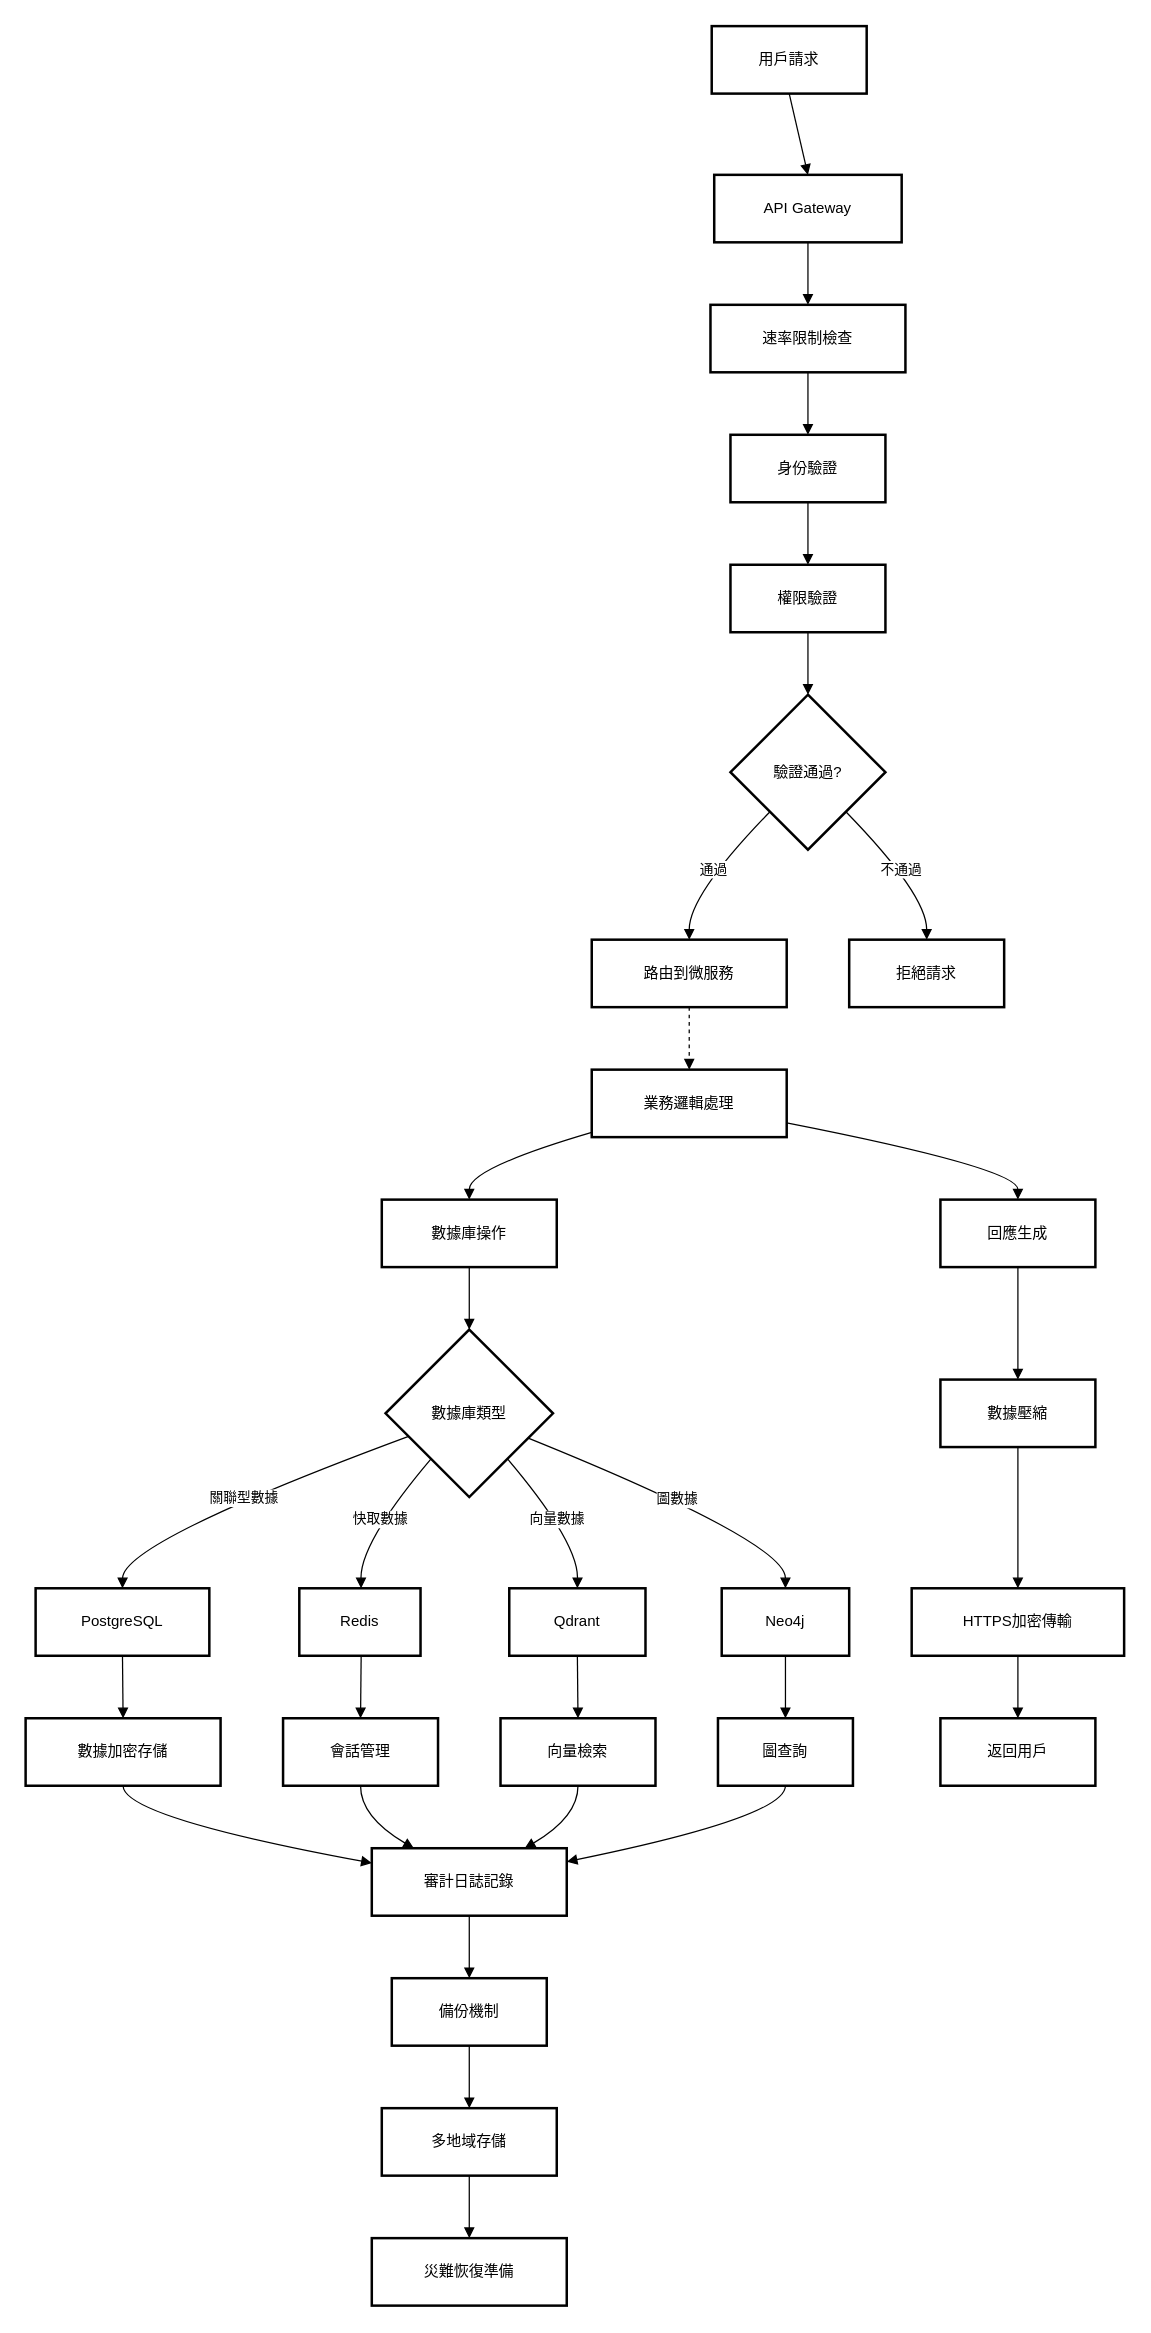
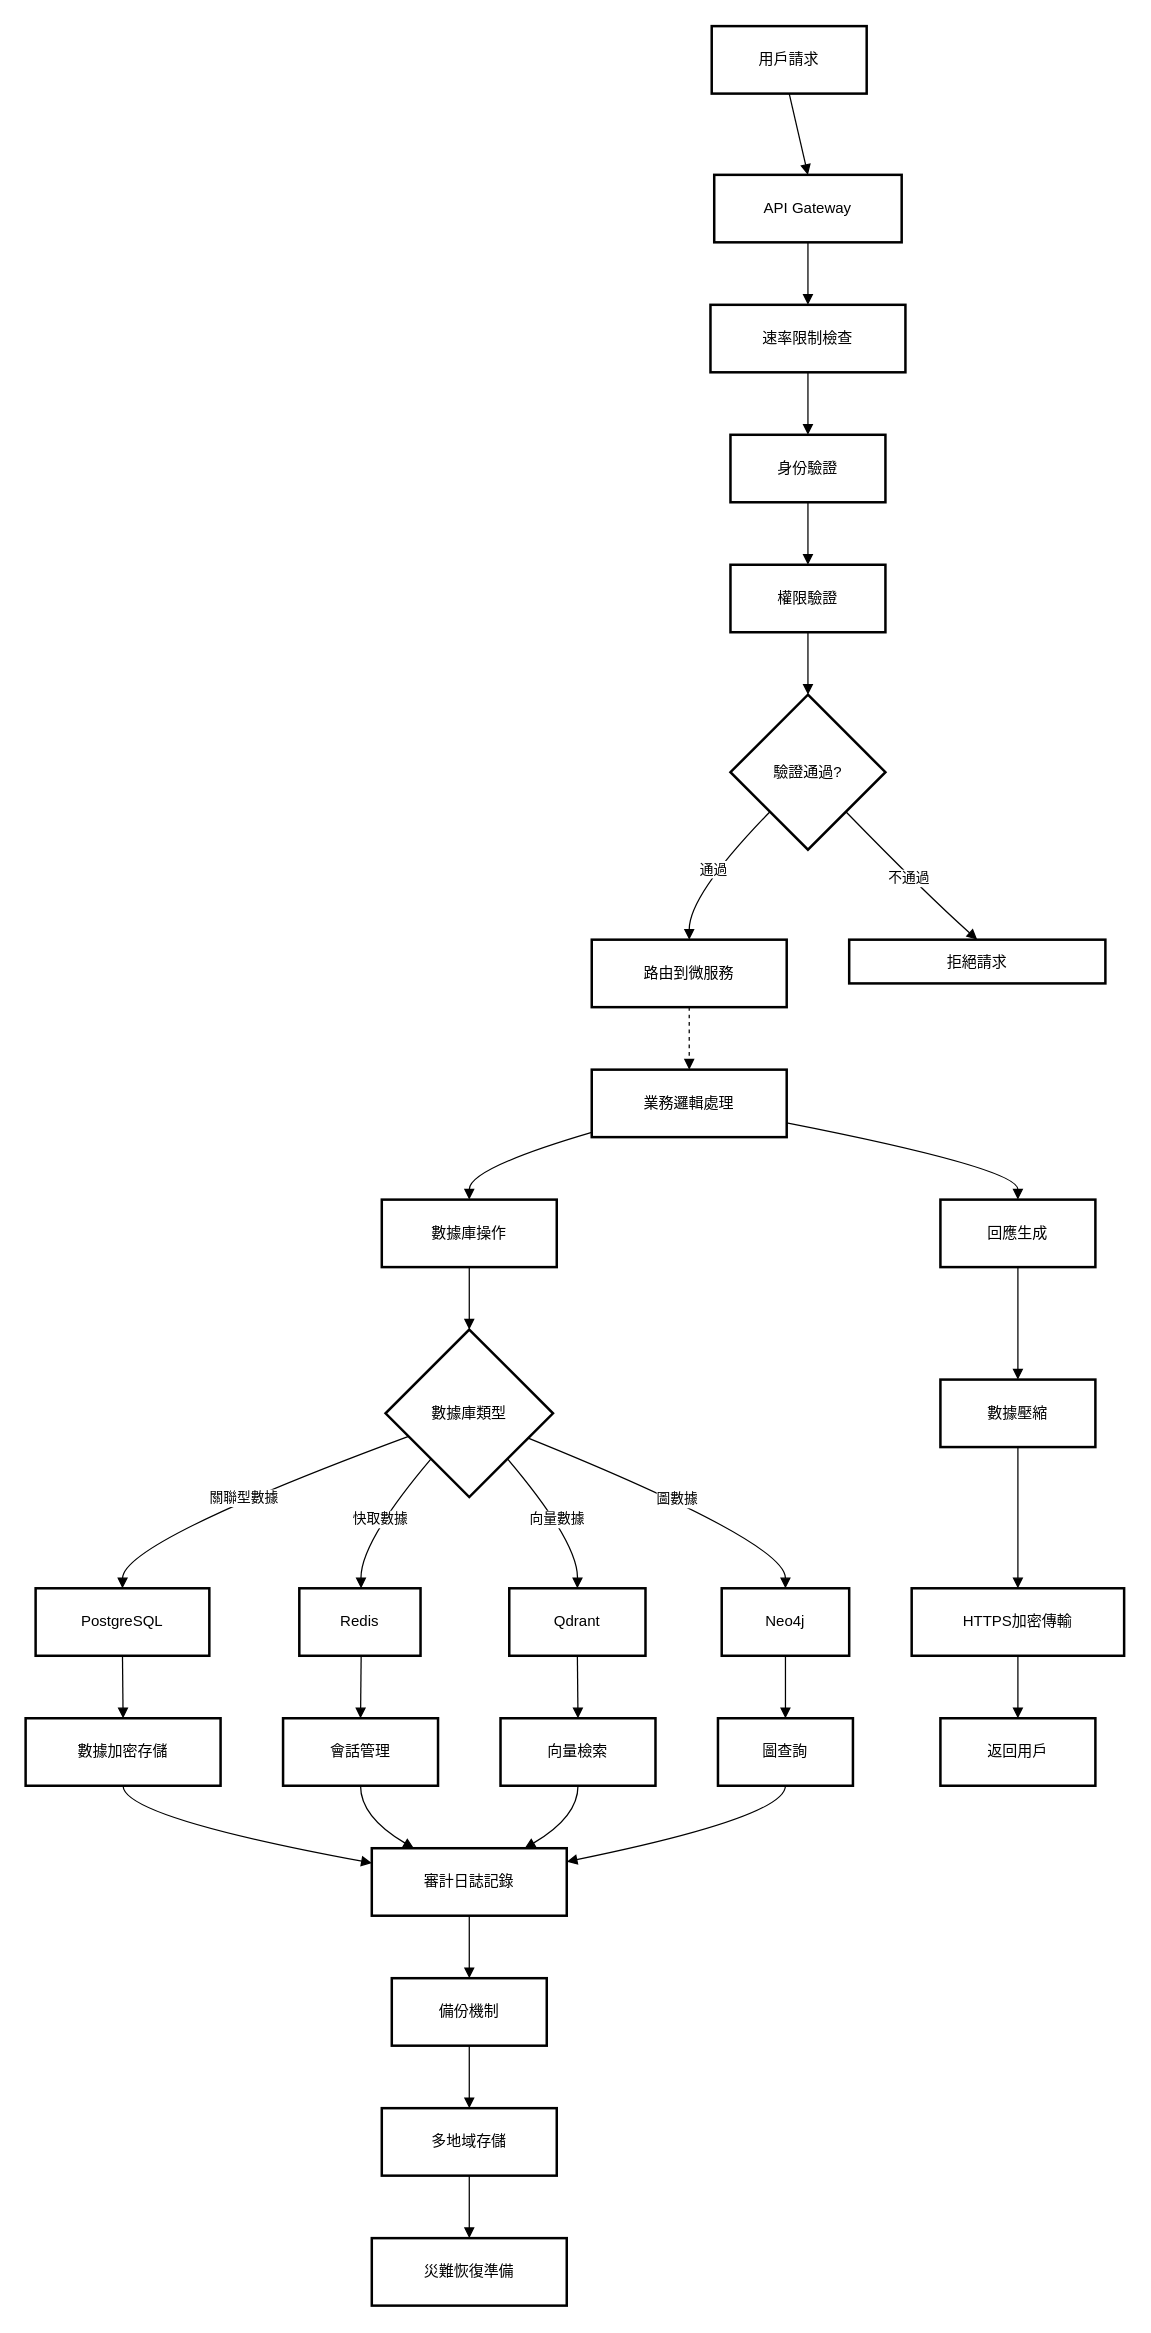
  <mxCell id="0" />
  <mxCell id="1" parent="0" />
  <mxCell id="2" value="用戶請求" style="whiteSpace=wrap;strokeWidth=2;" vertex="1" parent="1"><mxGeometry x="569" y="20" width="124" height="54" as="geometry" /></mxCell>
  <mxCell id="3" value="API Gateway" style="whiteSpace=wrap;strokeWidth=2;" vertex="1" parent="1"><mxGeometry x="571" y="139" width="150" height="54" as="geometry" /></mxCell>
  <mxCell id="4" value="速率限制檢查" style="whiteSpace=wrap;strokeWidth=2;" vertex="1" parent="1"><mxGeometry x="568" y="243" width="156" height="54" as="geometry" /></mxCell>
  <mxCell id="5" value="身份驗證" style="whiteSpace=wrap;strokeWidth=2;" vertex="1" parent="1"><mxGeometry x="584" y="347" width="124" height="54" as="geometry" /></mxCell>
  <mxCell id="6" value="權限驗證" style="whiteSpace=wrap;strokeWidth=2;" vertex="1" parent="1"><mxGeometry x="584" y="451" width="124" height="54" as="geometry" /></mxCell>
  <mxCell id="7" value="驗證通過?" style="rhombus;strokeWidth=2;whiteSpace=wrap;" vertex="1" parent="1"><mxGeometry x="584" y="555" width="124" height="124" as="geometry" /></mxCell>
  <mxCell id="8" value="路由到微服務" style="whiteSpace=wrap;strokeWidth=2;" vertex="1" parent="1"><mxGeometry x="473" y="751" width="156" height="54" as="geometry" /></mxCell>
- <mxCell id="9" value="拒絕請求" style="whiteSpace=wrap;strokeWidth=2;" vertex="1" parent="1"><mxGeometry x="679" y="751" width="124" height="54" as="geometry" /></mxCell>
+ <mxCell id="9" value="拒絕請求" style="whiteSpace=wrap;strokeWidth=2;" vertex="1" parent="1"><mxGeometry x="679" y="751" width="205" height="35" as="geometry" /></mxCell>
  <mxCell id="10" value="業務邏輯處理" style="whiteSpace=wrap;strokeWidth=2;" vertex="1" parent="1"><mxGeometry x="473" y="855" width="156" height="54" as="geometry" /></mxCell>
  <mxCell id="11" value="數據庫操作" style="whiteSpace=wrap;strokeWidth=2;" vertex="1" parent="1"><mxGeometry x="305" y="959" width="140" height="54" as="geometry" /></mxCell>
  <mxCell id="12" value="數據庫類型" style="rhombus;strokeWidth=2;whiteSpace=wrap;" vertex="1" parent="1"><mxGeometry x="308" y="1063" width="134" height="134" as="geometry" /></mxCell>
  <mxCell id="13" value="PostgreSQL" style="whiteSpace=wrap;strokeWidth=2;" vertex="1" parent="1"><mxGeometry x="28" y="1270" width="139" height="54" as="geometry" /></mxCell>
  <mxCell id="14" value="Redis" style="whiteSpace=wrap;strokeWidth=2;" vertex="1" parent="1"><mxGeometry x="239" y="1270" width="97" height="54" as="geometry" /></mxCell>
  <mxCell id="15" value="Qdrant" style="whiteSpace=wrap;strokeWidth=2;" vertex="1" parent="1"><mxGeometry x="407" y="1270" width="109" height="54" as="geometry" /></mxCell>
  <mxCell id="16" value="Neo4j" style="whiteSpace=wrap;strokeWidth=2;" vertex="1" parent="1"><mxGeometry x="577" y="1270" width="102" height="54" as="geometry" /></mxCell>
  <mxCell id="17" value="數據加密存儲" style="whiteSpace=wrap;strokeWidth=2;" vertex="1" parent="1"><mxGeometry x="20" y="1374" width="156" height="54" as="geometry" /></mxCell>
  <mxCell id="18" value="會話管理" style="whiteSpace=wrap;strokeWidth=2;" vertex="1" parent="1"><mxGeometry x="226" y="1374" width="124" height="54" as="geometry" /></mxCell>
  <mxCell id="19" value="向量檢索" style="whiteSpace=wrap;strokeWidth=2;" vertex="1" parent="1"><mxGeometry x="400" y="1374" width="124" height="54" as="geometry" /></mxCell>
  <mxCell id="20" value="圖查詢" style="whiteSpace=wrap;strokeWidth=2;" vertex="1" parent="1"><mxGeometry x="574" y="1374" width="108" height="54" as="geometry" /></mxCell>
  <mxCell id="21" value="審計日誌記錄" style="whiteSpace=wrap;strokeWidth=2;" vertex="1" parent="1"><mxGeometry x="297" y="1478" width="156" height="54" as="geometry" /></mxCell>
  <mxCell id="22" value="備份機制" style="whiteSpace=wrap;strokeWidth=2;" vertex="1" parent="1"><mxGeometry x="313" y="1582" width="124" height="54" as="geometry" /></mxCell>
  <mxCell id="23" value="多地域存儲" style="whiteSpace=wrap;strokeWidth=2;" vertex="1" parent="1"><mxGeometry x="305" y="1686" width="140" height="54" as="geometry" /></mxCell>
  <mxCell id="24" value="災難恢復準備" style="whiteSpace=wrap;strokeWidth=2;" vertex="1" parent="1"><mxGeometry x="297" y="1790" width="156" height="54" as="geometry" /></mxCell>
  <mxCell id="25" value="回應生成" style="whiteSpace=wrap;strokeWidth=2;" vertex="1" parent="1"><mxGeometry x="752" y="959" width="124" height="54" as="geometry" /></mxCell>
  <mxCell id="26" value="數據壓縮" style="whiteSpace=wrap;strokeWidth=2;" vertex="1" parent="1"><mxGeometry x="752" y="1103" width="124" height="54" as="geometry" /></mxCell>
  <mxCell id="27" value="HTTPS加密傳輸" style="whiteSpace=wrap;strokeWidth=2;" vertex="1" parent="1"><mxGeometry x="729" y="1270" width="170" height="54" as="geometry" /></mxCell>
  <mxCell id="28" value="返回用戶" style="whiteSpace=wrap;strokeWidth=2;" vertex="1" parent="1"><mxGeometry x="752" y="1374" width="124" height="54" as="geometry" /></mxCell>
  <mxCell id="29" value="" style="curved=1;startArrow=none;endArrow=block;exitX=0.5;exitY=1;entryX=0.5;entryY=0;rounded=0;" edge="1" parent="1" source="2" target="3"><mxGeometry relative="1" as="geometry"><Array as="points" /></mxGeometry></mxCell>
  <mxCell id="30" value="" style="curved=1;startArrow=none;endArrow=block;exitX=0.5;exitY=1;entryX=0.5;entryY=0;rounded=0;" edge="1" parent="1" source="3" target="4"><mxGeometry relative="1" as="geometry"><Array as="points" /></mxGeometry></mxCell>
  <mxCell id="31" value="" style="curved=1;startArrow=none;endArrow=block;exitX=0.5;exitY=1;entryX=0.5;entryY=0;rounded=0;" edge="1" parent="1" source="4" target="5"><mxGeometry relative="1" as="geometry"><Array as="points" /></mxGeometry></mxCell>
  <mxCell id="32" value="" style="curved=1;startArrow=none;endArrow=block;exitX=0.5;exitY=1;entryX=0.5;entryY=0;rounded=0;" edge="1" parent="1" source="5" target="6"><mxGeometry relative="1" as="geometry"><Array as="points" /></mxGeometry></mxCell>
  <mxCell id="33" value="" style="curved=1;startArrow=none;endArrow=block;exitX=0.5;exitY=1;entryX=0.5;entryY=0;rounded=0;" edge="1" parent="1" source="6" target="7"><mxGeometry relative="1" as="geometry"><Array as="points" /></mxGeometry></mxCell>
  <mxCell id="34" value="通過" style="curved=1;startArrow=none;endArrow=block;exitX=0.02;exitY=1;entryX=0.5;entryY=0.01;rounded=0;" edge="1" parent="1" source="7" target="8"><mxGeometry relative="1" as="geometry"><Array as="points"><mxPoint x="551" y="715" /></Array></mxGeometry></mxCell>
  <mxCell id="35" value="不通過" style="curved=1;startArrow=none;endArrow=block;exitX=0.98;exitY=1;entryX=0.5;entryY=0.01;rounded=0;" edge="1" parent="1" source="7" target="9"><mxGeometry relative="1" as="geometry"><Array as="points"><mxPoint x="741" y="715" /></Array></mxGeometry></mxCell>
  <mxCell id="36" value="" style="curved=1;startArrow=none;endArrow=block;exitX=0.5;exitY=1.01;entryX=0.5;entryY=0.01;rounded=0;dashed=1;" edge="1" parent="1" source="8" target="10"><mxGeometry relative="1" as="geometry"><Array as="points" /></mxGeometry></mxCell>
  <mxCell id="37" value="" style="curved=1;startArrow=none;endArrow=block;exitX=0;exitY=0.93;entryX=0.5;entryY=0.01;rounded=0;" edge="1" parent="1" source="10" target="11"><mxGeometry relative="1" as="geometry"><Array as="points"><mxPoint x="375" y="934" /></Array></mxGeometry></mxCell>
  <mxCell id="38" value="" style="curved=1;startArrow=none;endArrow=block;exitX=0.5;exitY=1.01;entryX=0.5;entryY=0;rounded=0;" edge="1" parent="1" source="11" target="12"><mxGeometry relative="1" as="geometry"><Array as="points" /></mxGeometry></mxCell>
  <mxCell id="39" value="關聯型數據" style="curved=1;startArrow=none;endArrow=block;exitX=0;exitY=0.69;entryX=0.5;entryY=-0.01;rounded=0;" edge="1" parent="1" source="12" target="13"><mxGeometry relative="1" as="geometry"><Array as="points"><mxPoint x="98" y="1233" /></Array></mxGeometry></mxCell>
  <mxCell id="40" value="快取數據" style="curved=1;startArrow=none;endArrow=block;exitX=0.08;exitY=1;entryX=0.51;entryY=-0.01;rounded=0;" edge="1" parent="1" source="12" target="14"><mxGeometry relative="1" as="geometry"><Array as="points"><mxPoint x="288" y="1233" /></Array></mxGeometry></mxCell>
  <mxCell id="41" value="向量數據" style="curved=1;startArrow=none;endArrow=block;exitX=0.92;exitY=1;entryX=0.5;entryY=-0.01;rounded=0;" edge="1" parent="1" source="12" target="15"><mxGeometry relative="1" as="geometry"><Array as="points"><mxPoint x="462" y="1233" /></Array></mxGeometry></mxCell>
  <mxCell id="42" value="圖數據" style="curved=1;startArrow=none;endArrow=block;exitX=1;exitY=0.71;entryX=0.5;entryY=-0.01;rounded=0;" edge="1" parent="1" source="12" target="16"><mxGeometry relative="1" as="geometry"><Array as="points"><mxPoint x="628" y="1233" /></Array></mxGeometry></mxCell>
  <mxCell id="43" value="" style="curved=1;startArrow=none;endArrow=block;exitX=0.5;exitY=0.99;entryX=0.5;entryY=-0.01;rounded=0;" edge="1" parent="1" source="13" target="17"><mxGeometry relative="1" as="geometry"><Array as="points" /></mxGeometry></mxCell>
  <mxCell id="44" value="" style="curved=1;startArrow=none;endArrow=block;exitX=0.51;exitY=0.99;entryX=0.5;entryY=-0.01;rounded=0;" edge="1" parent="1" source="14" target="18"><mxGeometry relative="1" as="geometry"><Array as="points" /></mxGeometry></mxCell>
  <mxCell id="45" value="" style="curved=1;startArrow=none;endArrow=block;exitX=0.5;exitY=0.99;entryX=0.5;entryY=-0.01;rounded=0;" edge="1" parent="1" source="15" target="19"><mxGeometry relative="1" as="geometry"><Array as="points" /></mxGeometry></mxCell>
  <mxCell id="46" value="" style="curved=1;startArrow=none;endArrow=block;exitX=0.5;exitY=0.99;entryX=0.5;entryY=-0.01;rounded=0;" edge="1" parent="1" source="16" target="20"><mxGeometry relative="1" as="geometry"><Array as="points" /></mxGeometry></mxCell>
  <mxCell id="47" value="" style="curved=1;startArrow=none;endArrow=block;exitX=0.5;exitY=0.99;entryX=0;entryY=0.22;rounded=0;" edge="1" parent="1" source="17" target="21"><mxGeometry relative="1" as="geometry"><Array as="points"><mxPoint x="98" y="1453" /></Array></mxGeometry></mxCell>
  <mxCell id="48" value="" style="curved=1;startArrow=none;endArrow=block;exitX=0.5;exitY=0.99;entryX=0.21;entryY=-0.01;rounded=0;" edge="1" parent="1" source="18" target="21"><mxGeometry relative="1" as="geometry"><Array as="points"><mxPoint x="288" y="1453" /></Array></mxGeometry></mxCell>
  <mxCell id="49" value="" style="curved=1;startArrow=none;endArrow=block;exitX=0.5;exitY=0.99;entryX=0.79;entryY=-0.01;rounded=0;" edge="1" parent="1" source="19" target="21"><mxGeometry relative="1" as="geometry"><Array as="points"><mxPoint x="462" y="1453" /></Array></mxGeometry></mxCell>
  <mxCell id="50" value="" style="curved=1;startArrow=none;endArrow=block;exitX=0.5;exitY=0.99;entryX=1;entryY=0.2;rounded=0;" edge="1" parent="1" source="20" target="21"><mxGeometry relative="1" as="geometry"><Array as="points"><mxPoint x="628" y="1453" /></Array></mxGeometry></mxCell>
  <mxCell id="51" value="" style="curved=1;startArrow=none;endArrow=block;exitX=0.5;exitY=0.99;entryX=0.5;entryY=-0.01;rounded=0;" edge="1" parent="1" source="21" target="22"><mxGeometry relative="1" as="geometry"><Array as="points" /></mxGeometry></mxCell>
  <mxCell id="52" value="" style="curved=1;startArrow=none;endArrow=block;exitX=0.5;exitY=0.99;entryX=0.5;entryY=-0.01;rounded=0;" edge="1" parent="1" source="22" target="23"><mxGeometry relative="1" as="geometry"><Array as="points" /></mxGeometry></mxCell>
  <mxCell id="53" value="" style="curved=1;startArrow=none;endArrow=block;exitX=0.5;exitY=0.99;entryX=0.5;entryY=-0.01;rounded=0;" edge="1" parent="1" source="23" target="24"><mxGeometry relative="1" as="geometry"><Array as="points" /></mxGeometry></mxCell>
  <mxCell id="54" value="" style="curved=1;startArrow=none;endArrow=block;exitX=1;exitY=0.79;entryX=0.5;entryY=0.01;rounded=0;" edge="1" parent="1" source="10" target="25"><mxGeometry relative="1" as="geometry"><Array as="points"><mxPoint x="814" y="934" /></Array></mxGeometry></mxCell>
  <mxCell id="55" value="" style="curved=1;startArrow=none;endArrow=block;exitX=0.5;exitY=1.01;entryX=0.5;entryY=0.01;rounded=0;" edge="1" parent="1" source="25" target="26"><mxGeometry relative="1" as="geometry"><Array as="points" /></mxGeometry></mxCell>
  <mxCell id="56" value="" style="curved=1;startArrow=none;endArrow=block;exitX=0.5;exitY=1.01;entryX=0.5;entryY=-0.01;rounded=0;" edge="1" parent="1" source="26" target="27"><mxGeometry relative="1" as="geometry"><Array as="points" /></mxGeometry></mxCell>
  <mxCell id="57" value="" style="curved=1;startArrow=none;endArrow=block;exitX=0.5;exitY=0.99;entryX=0.5;entryY=-0.01;rounded=0;" edge="1" parent="1" source="27" target="28"><mxGeometry relative="1" as="geometry"><Array as="points" /></mxGeometry></mxCell>
